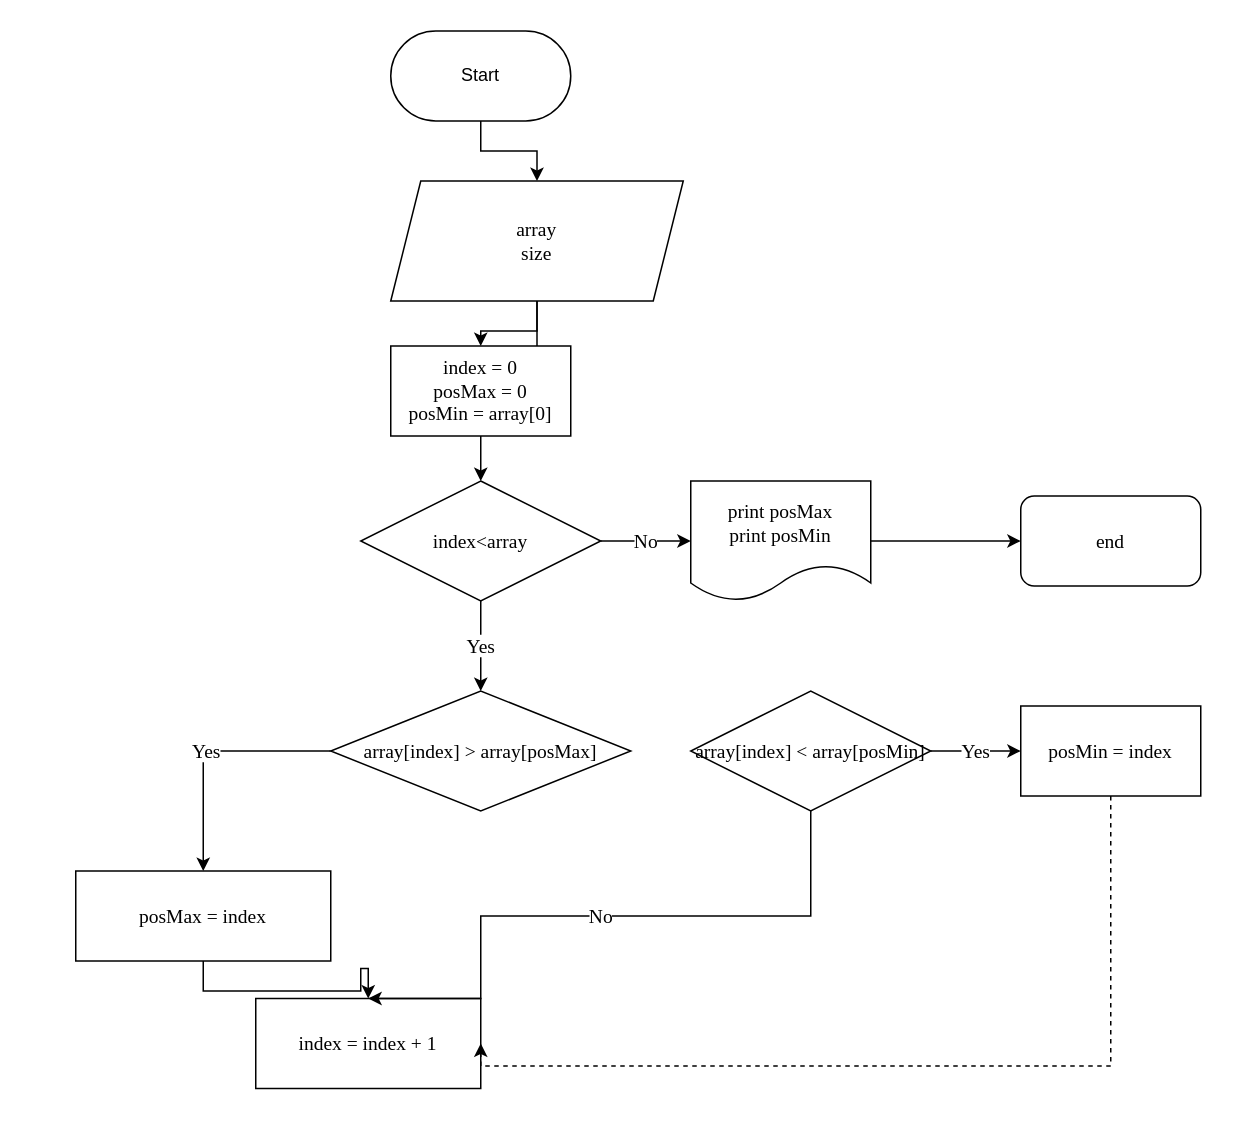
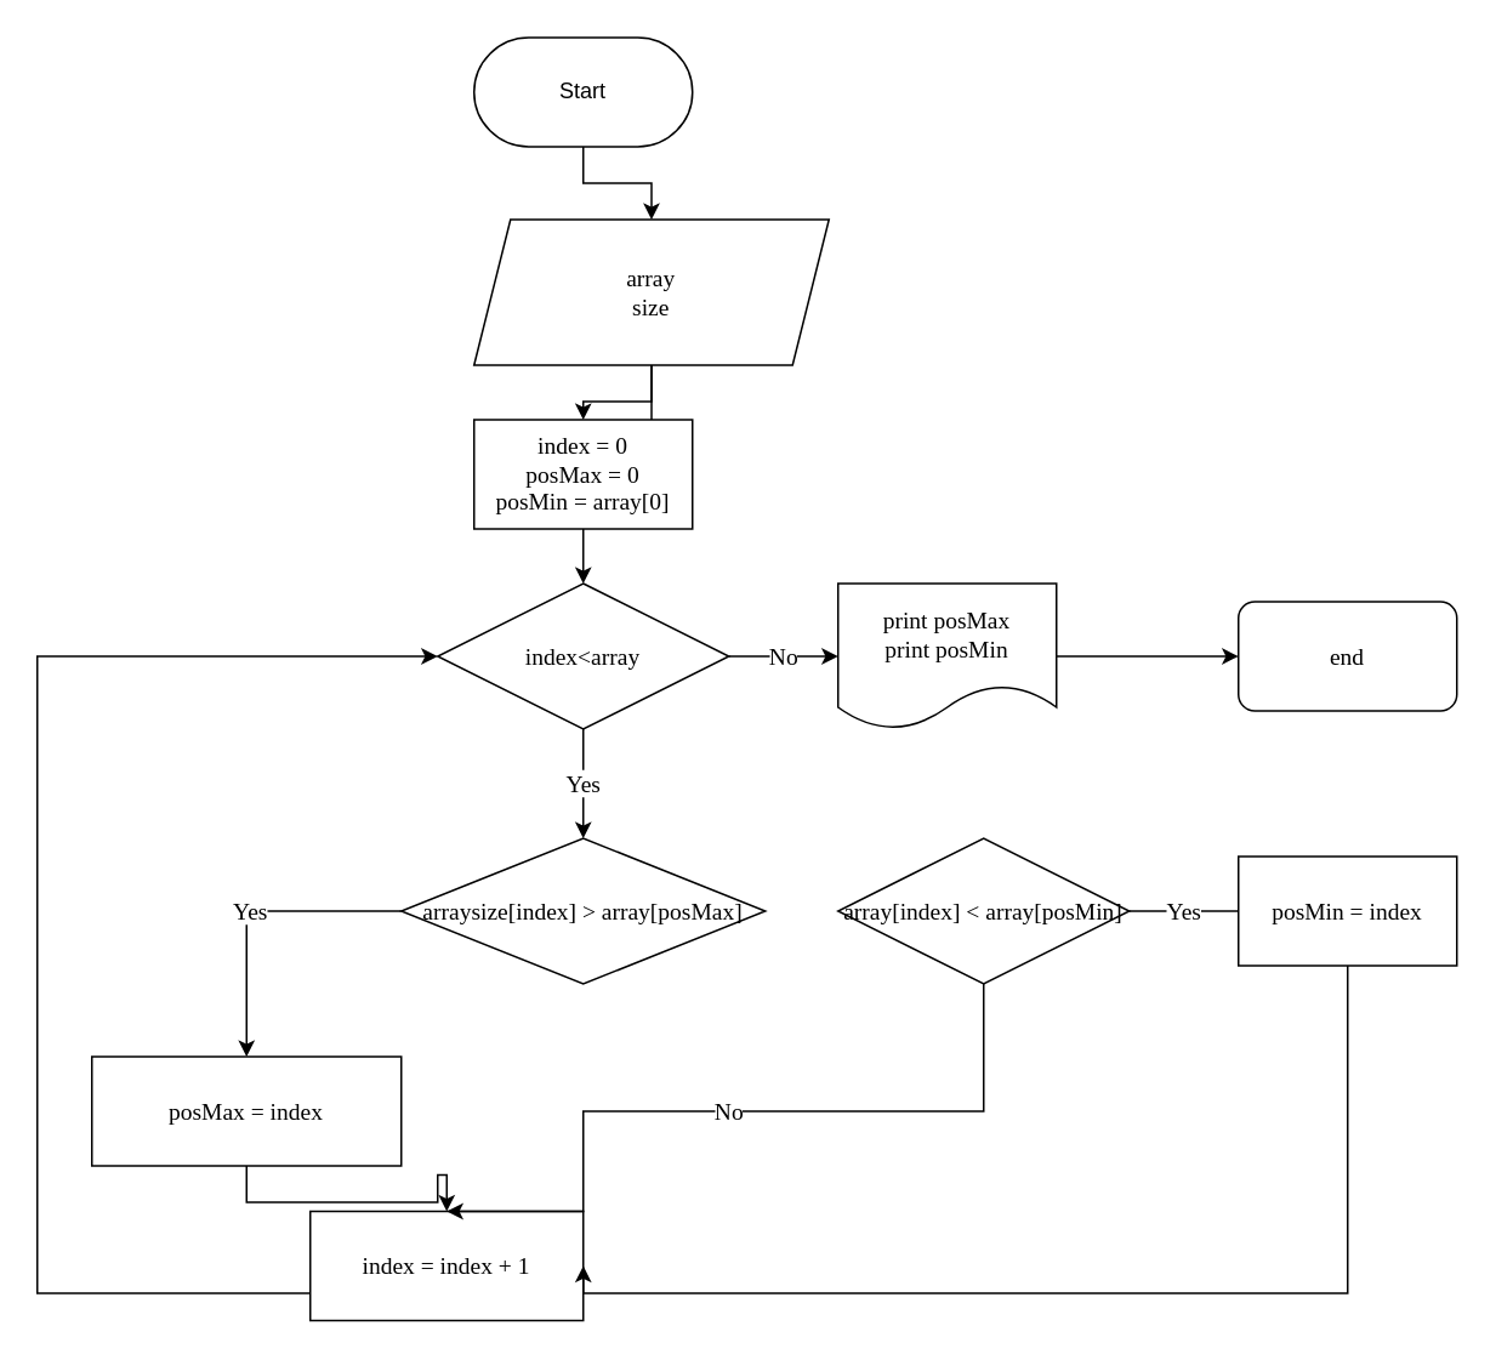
  <mxCell id="0" />
  <mxCell id="1" parent="0" />
  <mxCell id="2" value="" style="edgeStyle=orthogonalEdgeStyle;rounded=0;orthogonalLoop=1;jettySize=auto;html=1;fontFamily=Times New Roman;fontSize=13;" parent="1" source="3" target="6" edge="1"><mxGeometry relative="1" as="geometry" /></mxCell>
  <mxCell id="3" value="Start" style="rounded=1;whiteSpace=wrap;html=1;arcSize=50;" parent="1" vertex="1"><mxGeometry x="260" y="20" width="120" height="60" as="geometry" /></mxCell>
  <mxCell id="4" value="" style="edgeStyle=orthogonalEdgeStyle;rounded=0;orthogonalLoop=1;jettySize=auto;html=1;fontFamily=Times New Roman;fontSize=13;" edge="1" parent="1" source="6"><mxGeometry relative="1" as="geometry"><mxPoint x="320" y="280" as="targetPoint" /></mxGeometry></mxCell>
  <mxCell id="5" value="" style="edgeStyle=orthogonalEdgeStyle;rounded=0;orthogonalLoop=1;jettySize=auto;html=1;fontFamily=Times New Roman;fontSize=13;" edge="1" parent="1" source="6" target="9"><mxGeometry relative="1" as="geometry" /></mxCell>
  <mxCell id="6" value="array&lt;br style=&quot;font-size: 13px;&quot;&gt;size" style="shape=parallelogram;perimeter=parallelogramPerimeter;whiteSpace=wrap;html=1;fixedSize=1;fontFamily=Times New Roman;fontSize=13;" parent="1" vertex="1"><mxGeometry x="260" y="120" width="195" height="80" as="geometry" /></mxCell>
  <mxCell id="7" value="end" style="rounded=1;whiteSpace=wrap;html=1;fontFamily=Times New Roman;fontSize=13;" parent="1" vertex="1"><mxGeometry x="680" y="330" width="120" height="60" as="geometry" /></mxCell>
  <mxCell id="8" value="" style="edgeStyle=orthogonalEdgeStyle;rounded=0;orthogonalLoop=1;jettySize=auto;html=1;fontFamily=Times New Roman;fontSize=13;" edge="1" parent="1" source="9" target="12"><mxGeometry relative="1" as="geometry" /></mxCell>
  <mxCell id="9" value="index = 0&lt;br style=&quot;font-size: 13px;&quot;&gt;posMax = 0&lt;br style=&quot;font-size: 13px;&quot;&gt;posMin = array[0]" style="whiteSpace=wrap;html=1;fontFamily=Times New Roman;fontSize=13;" vertex="1" parent="1"><mxGeometry x="260" y="230" width="120" height="60" as="geometry" /></mxCell>
  <mxCell id="10" value="Yes" style="edgeStyle=orthogonalEdgeStyle;rounded=0;orthogonalLoop=1;jettySize=auto;html=1;entryX=0.5;entryY=0;entryDx=0;entryDy=0;fontFamily=Times New Roman;fontSize=13;" edge="1" parent="1" source="12"><mxGeometry relative="1" as="geometry"><mxPoint x="320" y="460" as="targetPoint" /></mxGeometry></mxCell>
  <mxCell id="11" value="No" style="edgeStyle=orthogonalEdgeStyle;rounded=0;orthogonalLoop=1;jettySize=auto;html=1;entryX=0;entryY=0.5;entryDx=0;entryDy=0;fontFamily=Times New Roman;fontSize=13;" edge="1" parent="1" source="12" target="14"><mxGeometry relative="1" as="geometry" /></mxCell>
  <mxCell id="12" value="index&amp;lt;array" style="rhombus;whiteSpace=wrap;html=1;fontFamily=Times New Roman;fontSize=13;" vertex="1" parent="1"><mxGeometry x="240" y="320" width="160" height="80" as="geometry" /></mxCell>
  <mxCell id="13" style="edgeStyle=orthogonalEdgeStyle;rounded=0;orthogonalLoop=1;jettySize=auto;html=1;entryX=0;entryY=0.5;entryDx=0;entryDy=0;fontFamily=Times New Roman;fontSize=13;" edge="1" parent="1" source="14" target="7"><mxGeometry relative="1" as="geometry"><Array as="points" /></mxGeometry></mxCell>
  <mxCell id="14" value="print posMax&lt;br style=&quot;font-size: 13px;&quot;&gt;print posMin" style="shape=document;whiteSpace=wrap;html=1;boundedLbl=1;fontFamily=Times New Roman;fontSize=13;" vertex="1" parent="1"><mxGeometry x="460" y="320" width="120" height="80" as="geometry" /></mxCell>
  <mxCell id="15" value="Yes" style="edgeStyle=orthogonalEdgeStyle;rounded=0;orthogonalLoop=1;jettySize=auto;html=1;entryX=0.5;entryY=0;entryDx=0;entryDy=0;fontFamily=Times New Roman;fontSize=13;" edge="1" parent="1" source="16" target="18"><mxGeometry relative="1" as="geometry"><mxPoint x="110" y="570" as="targetPoint" /><Array as="points"><mxPoint x="135" y="500" /></Array></mxGeometry></mxCell>
- <mxCell id="16" value="array[index] &amp;gt; array[posMax]" style="rhombus;whiteSpace=wrap;html=1;fontSize=13;rounded=1;arcSize=0;fontFamily=Times New Roman;" vertex="1" parent="1"><mxGeometry x="220" y="460" width="200" height="80" as="geometry" /></mxCell>
+ <mxCell id="16" value="arraysize[index] &amp;gt; array[posMax]" style="rhombus;whiteSpace=wrap;html=1;fontSize=13;rounded=1;arcSize=0;fontFamily=Times New Roman;" vertex="1" parent="1"><mxGeometry x="220" y="460" width="200" height="80" as="geometry" /></mxCell>
  <mxCell id="17" value="" style="edgeStyle=orthogonalEdgeStyle;rounded=0;orthogonalLoop=1;jettySize=auto;html=1;fontSize=13;fontFamily=Times New Roman;" edge="1" parent="1" source="18" target="20"><mxGeometry relative="1" as="geometry" /></mxCell>
  <mxCell id="18" value="posMax = index" style="whiteSpace=wrap;html=1;fontSize=13;rounded=1;arcSize=0;fontFamily=Times New Roman;" vertex="1" parent="1"><mxGeometry x="50" y="580" width="170" height="60" as="geometry" /></mxCell>
+ <mxCell id="19" style="edgeStyle=orthogonalEdgeStyle;rounded=0;orthogonalLoop=1;jettySize=auto;html=1;entryX=0;entryY=0.5;entryDx=0;entryDy=0;fontFamily=Times New Roman;fontSize=13;" edge="1" parent="1" source="20" target="12"><mxGeometry relative="1" as="geometry"><Array as="points"><mxPoint x="20" y="710" /><mxPoint x="20" y="360" /></Array></mxGeometry></mxCell>
  <mxCell id="20" value="index = index + 1" style="whiteSpace=wrap;html=1;fontSize=13;rounded=1;arcSize=0;fontFamily=Times New Roman;" vertex="1" parent="1"><mxGeometry x="170" y="665" width="150" height="60" as="geometry" /></mxCell>
- <mxCell id="21" value="Yes" style="edgeStyle=orthogonalEdgeStyle;rounded=0;orthogonalLoop=1;jettySize=auto;html=1;fontFamily=Times New Roman;fontSize=13;" edge="1" parent="1" source="23" target="25"><mxGeometry relative="1" as="geometry" /></mxCell>
+ <mxCell id="21" value="Yes" style="edgeStyle=orthogonalEdgeStyle;rounded=0;orthogonalLoop=1;jettySize=auto;html=1;fontFamily=Times New Roman;fontSize=13;endArrow=none;" edge="1" parent="1" source="23" target="25"><mxGeometry relative="1" as="geometry" /></mxCell>
  <mxCell id="22" value="No" style="edgeStyle=orthogonalEdgeStyle;rounded=0;orthogonalLoop=1;jettySize=auto;html=1;entryX=0.5;entryY=0;entryDx=0;entryDy=0;fontFamily=Times New Roman;fontSize=13;" edge="1" parent="1" source="23" target="20"><mxGeometry relative="1" as="geometry"><Array as="points"><mxPoint x="540" y="610" /><mxPoint x="320" y="610" /></Array></mxGeometry></mxCell>
  <mxCell id="23" value="array[index] &amp;lt; array[posMin]" style="rhombus;whiteSpace=wrap;html=1;fontSize=13;rounded=1;arcSize=0;fontFamily=Times New Roman;" vertex="1" parent="1"><mxGeometry x="460" y="460" width="160" height="80" as="geometry" /></mxCell>
- <mxCell id="24" style="edgeStyle=orthogonalEdgeStyle;rounded=0;orthogonalLoop=1;jettySize=auto;html=1;entryX=1;entryY=0.5;entryDx=0;entryDy=0;fontFamily=Times New Roman;fontSize=13;dashed=1;" edge="1" parent="1" source="25" target="20"><mxGeometry relative="1" as="geometry"><Array as="points"><mxPoint x="740" y="710" /></Array></mxGeometry></mxCell>
+ <mxCell id="24" style="edgeStyle=orthogonalEdgeStyle;rounded=0;orthogonalLoop=1;jettySize=auto;html=1;entryX=1;entryY=0.5;entryDx=0;entryDy=0;fontFamily=Times New Roman;fontSize=13;" edge="1" parent="1" source="25" target="20"><mxGeometry relative="1" as="geometry"><Array as="points"><mxPoint x="740" y="710" /></Array></mxGeometry></mxCell>
  <mxCell id="25" value="posMin = index" style="whiteSpace=wrap;html=1;fontSize=13;fontFamily=Times New Roman;rounded=1;arcSize=0;" vertex="1" parent="1"><mxGeometry x="680" y="470" width="120" height="60" as="geometry" /></mxCell>
